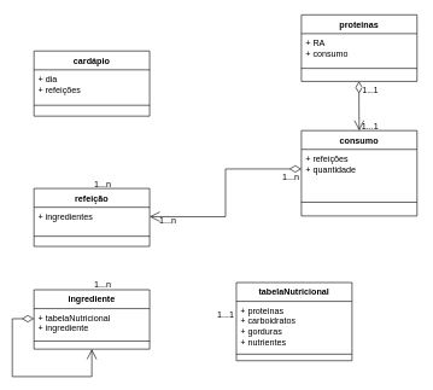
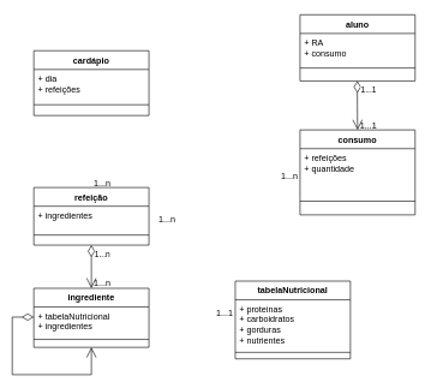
  <mxCell id="0" />
  <mxCell id="1" parent="0" />
  <mxCell id="2" value="refeição" style="swimlane;fontStyle=1;align=center;verticalAlign=top;childLayout=stackLayout;horizontal=1;startSize=26;horizontalStack=0;resizeParent=1;resizeParentMax=0;resizeLast=0;collapsible=1;marginBottom=0;whiteSpace=wrap;html=1;" vertex="1" parent="1"><mxGeometry x="20" y="260" width="160" height="80" as="geometry" /></mxCell>
  <mxCell id="3" value="+ ingredientes" style="text;strokeColor=none;fillColor=none;align=left;verticalAlign=top;spacingLeft=4;spacingRight=4;overflow=hidden;rotatable=0;points=[[0,0.5],[1,0.5]];portConstraint=eastwest;whiteSpace=wrap;html=1;" vertex="1" parent="2"><mxGeometry y="26" width="160" height="26" as="geometry" /></mxCell>
  <mxCell id="4" value="" style="line;strokeWidth=1;fillColor=none;align=left;verticalAlign=middle;spacingTop=-1;spacingLeft=3;spacingRight=3;rotatable=0;labelPosition=right;points=[];portConstraint=eastwest;strokeColor=inherit;" vertex="1" parent="2"><mxGeometry y="52" width="160" height="28" as="geometry" /></mxCell>
  <mxCell id="5" value="cardápio" style="swimlane;fontStyle=1;align=center;verticalAlign=top;childLayout=stackLayout;horizontal=1;startSize=26;horizontalStack=0;resizeParent=1;resizeParentMax=0;resizeLast=0;collapsible=1;marginBottom=0;whiteSpace=wrap;html=1;" vertex="1" parent="1"><mxGeometry x="20" y="70" width="160" height="90" as="geometry" /></mxCell>
  <mxCell id="6" value="&lt;div&gt;+ dia&lt;/div&gt;&lt;div&gt;+ refeições&lt;/div&gt;" style="text;strokeColor=none;fillColor=none;align=left;verticalAlign=top;spacingLeft=4;spacingRight=4;overflow=hidden;rotatable=0;points=[[0,0.5],[1,0.5]];portConstraint=eastwest;whiteSpace=wrap;html=1;" vertex="1" parent="5"><mxGeometry y="26" width="160" height="34" as="geometry" /></mxCell>
  <mxCell id="7" value="" style="line;strokeWidth=1;fillColor=none;align=left;verticalAlign=middle;spacingTop=-1;spacingLeft=3;spacingRight=3;rotatable=0;labelPosition=right;points=[];portConstraint=eastwest;strokeColor=inherit;" vertex="1" parent="5"><mxGeometry y="60" width="160" height="30" as="geometry" /></mxCell>
  <mxCell id="8" value="ingrediente" style="swimlane;fontStyle=1;align=center;verticalAlign=top;childLayout=stackLayout;horizontal=1;startSize=26;horizontalStack=0;resizeParent=1;resizeParentMax=0;resizeLast=0;collapsible=1;marginBottom=0;whiteSpace=wrap;html=1;" vertex="1" parent="1"><mxGeometry x="20" y="400" width="160" height="82" as="geometry" /></mxCell>
- <mxCell id="9" value="&lt;div&gt;+ tabelaNutricional&lt;br&gt;&lt;/div&gt;&lt;div&gt;+ ingrediente&lt;br&gt;&lt;/div&gt;" style="text;strokeColor=none;fillColor=none;align=left;verticalAlign=top;spacingLeft=4;spacingRight=4;overflow=hidden;rotatable=0;points=[[0,0.5],[1,0.5]];portConstraint=eastwest;whiteSpace=wrap;html=1;" vertex="1" parent="8"><mxGeometry y="26" width="160" height="34" as="geometry" /></mxCell>
+ <mxCell id="9" value="&lt;div&gt;+ tabelaNutricional&lt;br&gt;&lt;/div&gt;&lt;div&gt;+ ingredientes&lt;br&gt;&lt;/div&gt;" style="text;strokeColor=none;fillColor=none;align=left;verticalAlign=top;spacingLeft=4;spacingRight=4;overflow=hidden;rotatable=0;points=[[0,0.5],[1,0.5]];portConstraint=eastwest;whiteSpace=wrap;html=1;" vertex="1" parent="8"><mxGeometry y="26" width="160" height="34" as="geometry" /></mxCell>
  <mxCell id="10" value="" style="line;strokeWidth=1;fillColor=none;align=left;verticalAlign=middle;spacingTop=-1;spacingLeft=3;spacingRight=3;rotatable=0;labelPosition=right;points=[];portConstraint=eastwest;strokeColor=inherit;" vertex="1" parent="8"><mxGeometry y="60" width="160" height="22" as="geometry" /></mxCell>
  <mxCell id="11" value="&lt;div&gt;&lt;br&gt;&lt;/div&gt;&lt;div&gt;&lt;br&gt;&lt;/div&gt;" style="endArrow=open;html=1;endSize=12;startArrow=diamondThin;startSize=14;startFill=0;edgeStyle=orthogonalEdgeStyle;align=left;verticalAlign=top;rounded=0;entryX=0.5;entryY=1;entryDx=0;entryDy=0;" edge="1" parent="8" target="8"><mxGeometry x="-1" y="3" relative="1" as="geometry"><mxPoint y="40" as="sourcePoint" /><mxPoint x="80" y="110" as="targetPoint" /><Array as="points"><mxPoint x="-30" y="40" /><mxPoint x="-30" y="120" /><mxPoint x="80" y="120" /></Array></mxGeometry></mxCell>
  <mxCell id="12" value="consumo" style="swimlane;fontStyle=1;align=center;verticalAlign=top;childLayout=stackLayout;horizontal=1;startSize=26;horizontalStack=0;resizeParent=1;resizeParentMax=0;resizeLast=0;collapsible=1;marginBottom=0;whiteSpace=wrap;html=1;" vertex="1" parent="1"><mxGeometry x="390" y="180" width="160" height="118" as="geometry" /></mxCell>
  <mxCell id="13" value="&lt;div&gt;+ refeições&lt;/div&gt;&lt;div&gt;+ quantidade&lt;br&gt;&lt;/div&gt;" style="text;strokeColor=none;fillColor=none;align=left;verticalAlign=top;spacingLeft=4;spacingRight=4;overflow=hidden;rotatable=0;points=[[0,0.5],[1,0.5]];portConstraint=eastwest;whiteSpace=wrap;html=1;" vertex="1" parent="12"><mxGeometry y="26" width="160" height="54" as="geometry" /></mxCell>
  <mxCell id="14" value="" style="line;strokeWidth=1;fillColor=none;align=left;verticalAlign=middle;spacingTop=-1;spacingLeft=3;spacingRight=3;rotatable=0;labelPosition=right;points=[];portConstraint=eastwest;strokeColor=inherit;" vertex="1" parent="12"><mxGeometry y="80" width="160" height="38" as="geometry" /></mxCell>
- <mxCell id="15" value="proteinas" style="swimlane;fontStyle=1;align=center;verticalAlign=top;childLayout=stackLayout;horizontal=1;startSize=26;horizontalStack=0;resizeParent=1;resizeParentMax=0;resizeLast=0;collapsible=1;marginBottom=0;whiteSpace=wrap;html=1;" vertex="1" parent="1"><mxGeometry x="390" y="20" width="160" height="92" as="geometry" /></mxCell>
+ <mxCell id="15" value="aluno" style="swimlane;fontStyle=1;align=center;verticalAlign=top;childLayout=stackLayout;horizontal=1;startSize=26;horizontalStack=0;resizeParent=1;resizeParentMax=0;resizeLast=0;collapsible=1;marginBottom=0;whiteSpace=wrap;html=1;" vertex="1" parent="1"><mxGeometry x="390" y="20" width="160" height="92" as="geometry" /></mxCell>
  <mxCell id="16" value="&lt;div&gt;+ RA&lt;br&gt;&lt;/div&gt;&lt;div&gt;+ consumo&lt;br&gt;&lt;/div&gt;" style="text;strokeColor=none;fillColor=none;align=left;verticalAlign=top;spacingLeft=4;spacingRight=4;overflow=hidden;rotatable=0;points=[[0,0.5],[1,0.5]];portConstraint=eastwest;whiteSpace=wrap;html=1;" vertex="1" parent="15"><mxGeometry y="26" width="160" height="44" as="geometry" /></mxCell>
  <mxCell id="17" value="" style="line;strokeWidth=1;fillColor=none;align=left;verticalAlign=middle;spacingTop=-1;spacingLeft=3;spacingRight=3;rotatable=0;labelPosition=right;points=[];portConstraint=eastwest;strokeColor=inherit;" vertex="1" parent="15"><mxGeometry y="70" width="160" height="8" as="geometry" /></mxCell>
  <mxCell id="18" value="&lt;div&gt;&lt;br&gt;&lt;/div&gt;&lt;div&gt;&lt;br&gt;&lt;/div&gt;" style="text;strokeColor=none;fillColor=none;align=left;verticalAlign=top;spacingLeft=4;spacingRight=4;overflow=hidden;rotatable=0;points=[[0,0.5],[1,0.5]];portConstraint=eastwest;whiteSpace=wrap;html=1;" vertex="1" parent="15"><mxGeometry y="78" width="160" height="14" as="geometry" /></mxCell>
  <mxCell id="19" value="tabelaNutricional" style="swimlane;fontStyle=1;align=center;verticalAlign=top;childLayout=stackLayout;horizontal=1;startSize=26;horizontalStack=0;resizeParent=1;resizeParentMax=0;resizeLast=0;collapsible=1;marginBottom=0;whiteSpace=wrap;html=1;" vertex="1" parent="1"><mxGeometry x="300" y="390" width="160" height="108" as="geometry" /></mxCell>
  <mxCell id="20" value="&lt;div&gt;+ proteinas&lt;/div&gt;&lt;div&gt;+ carboidratos&lt;/div&gt;&lt;div&gt;+ gorduras&lt;/div&gt;&lt;div&gt;+ nutrientes&lt;br&gt;&lt;/div&gt;" style="text;strokeColor=none;fillColor=none;align=left;verticalAlign=top;spacingLeft=4;spacingRight=4;overflow=hidden;rotatable=0;points=[[0,0.5],[1,0.5]];portConstraint=eastwest;whiteSpace=wrap;html=1;" vertex="1" parent="19"><mxGeometry y="26" width="160" height="64" as="geometry" /></mxCell>
  <mxCell id="21" value="" style="line;strokeWidth=1;fillColor=none;align=left;verticalAlign=middle;spacingTop=-1;spacingLeft=3;spacingRight=3;rotatable=0;labelPosition=right;points=[];portConstraint=eastwest;strokeColor=inherit;" vertex="1" parent="19"><mxGeometry y="90" width="160" height="18" as="geometry" /></mxCell>
  <mxCell id="22" value="1...1" style="endArrow=open;html=1;endSize=12;startArrow=diamondThin;startSize=14;startFill=0;edgeStyle=orthogonalEdgeStyle;align=left;verticalAlign=top;rounded=0;entryX=0.5;entryY=0;entryDx=0;entryDy=0;exitX=0.498;exitY=0.993;exitDx=0;exitDy=0;exitPerimeter=0;" edge="1" parent="1" source="18" target="12"><mxGeometry x="-1" y="3" relative="1" as="geometry"><mxPoint x="560" y="130" as="sourcePoint" /><mxPoint x="560.56" y="177.876" as="targetPoint" /></mxGeometry></mxCell>
+ <mxCell id="23" value="1...n" style="endArrow=open;html=1;endSize=12;startArrow=diamondThin;startSize=14;startFill=0;edgeStyle=orthogonalEdgeStyle;align=left;verticalAlign=top;rounded=0;exitX=0.5;exitY=1;exitDx=0;exitDy=0;entryX=0.5;entryY=0;entryDx=0;entryDy=0;" edge="1" parent="1" source="2" target="8"><mxGeometry x="-1" y="3" relative="1" as="geometry"><mxPoint x="150" y="340" as="sourcePoint" /><mxPoint x="310" y="340" as="targetPoint" /></mxGeometry></mxCell>
  <mxCell id="24" value="1...n" style="text;html=1;align=center;verticalAlign=middle;resizable=0;points=[];autosize=1;strokeColor=none;fillColor=none;" vertex="1" parent="1"><mxGeometry x="90" y="378" width="50" height="30" as="geometry" /></mxCell>
- <mxCell id="25" value="&lt;div&gt;&lt;br&gt;&lt;/div&gt;&lt;div&gt;&lt;br&gt;&lt;/div&gt;" style="endArrow=open;html=1;endSize=12;startArrow=diamondThin;startSize=14;startFill=0;edgeStyle=orthogonalEdgeStyle;align=center;verticalAlign=middle;rounded=0;exitX=0;exitY=0.5;exitDx=0;exitDy=0;entryX=1;entryY=0.5;entryDx=0;entryDy=0;labelPosition=center;verticalLabelPosition=middle;strokeColor=default;" edge="1" parent="1" source="13" target="3"><mxGeometry x="-1" y="3" relative="1" as="geometry"><mxPoint x="210" y="250" as="sourcePoint" /><mxPoint x="370" y="250" as="targetPoint" /></mxGeometry></mxCell>
  <mxCell id="26" value="1...n" style="text;html=1;align=center;verticalAlign=middle;resizable=0;points=[];autosize=1;strokeColor=none;fillColor=none;" vertex="1" parent="1"><mxGeometry x="90" y="240" width="50" height="30" as="geometry" /></mxCell>
  <mxCell id="27" value="&lt;div&gt;1...1&lt;/div&gt;" style="text;html=1;align=center;verticalAlign=middle;resizable=0;points=[];autosize=1;strokeColor=none;fillColor=none;rotation=0;" vertex="1" parent="1"><mxGeometry x="460" y="160" width="50" height="30" as="geometry" /></mxCell>
  <mxCell id="28" value="&lt;div&gt;1...n&lt;/div&gt;" style="text;html=1;align=center;verticalAlign=middle;resizable=0;points=[];autosize=1;strokeColor=none;fillColor=none;rotation=0;" vertex="1" parent="1"><mxGeometry x="350" y="230" width="50" height="30" as="geometry" /></mxCell>
  <mxCell id="29" value="1...n" style="text;html=1;align=center;verticalAlign=middle;resizable=0;points=[];autosize=1;strokeColor=none;fillColor=none;rotation=0;" vertex="1" parent="1"><mxGeometry x="180" y="290" width="50" height="30" as="geometry" /></mxCell>
  <mxCell id="30" value="1...1" style="text;html=1;align=center;verticalAlign=middle;resizable=0;points=[];autosize=1;strokeColor=none;fillColor=none;" vertex="1" parent="1"><mxGeometry x="260" y="420" width="50" height="30" as="geometry" /></mxCell>
